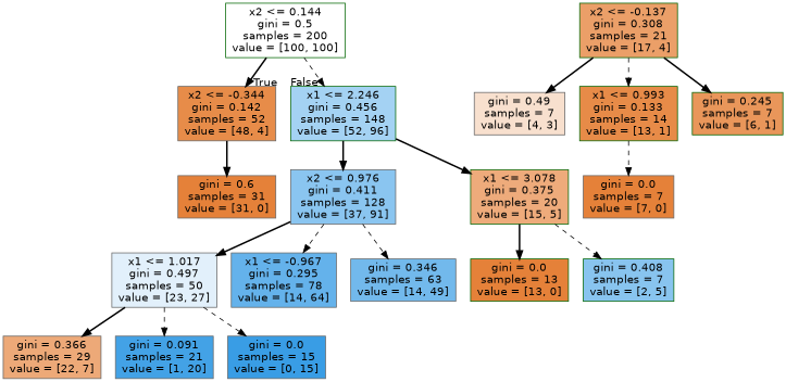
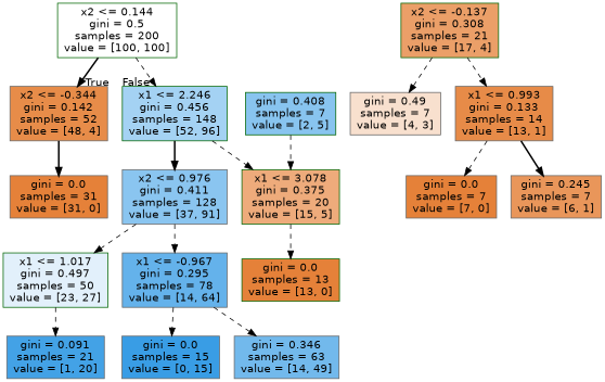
  digraph {
    rankdir=TB
    node [color=gray40 fillcolor="#e58139" fontname=helvetica shape=box style=filled]
    edge [fontname=helvetica style=dashed]
    n1 [color=darkgreen fillcolor="#ffffff" label="x2 <= 0.144\ngini = 0.5\nsamples = 200\nvalue = [100, 100]"]
    n2 [fillcolor="#e78c49" label="x2 <= -0.344\ngini = 0.142\nsamples = 52\nvalue = [48, 4]"]
    n3 [color=darkgreen fillcolor="#a4d2f3" label="x1 <= 2.246\ngini = 0.456\nsamples = 148\nvalue = [52, 96]"]
-   n4 [label="gini = 0.6\nsamples = 31\nvalue = [31, 0]"]
+   n4 [label="gini = 0.0\nsamples = 31\nvalue = [31, 0]"]
    n5 [fillcolor="#8ac5f0" label="x2 <= 0.976\ngini = 0.411\nsamples = 128\nvalue = [37, 91]"]
    n6 [color=darkgreen fillcolor="#eeab7b" label="x1 <= 3.078\ngini = 0.375\nsamples = 20\nvalue = [15, 5]"]
    n7 [color=darkgreen fillcolor="#eb9f68" label="x2 <= -0.137\ngini = 0.308\nsamples = 21\nvalue = [17, 4]"]
    n8 [fillcolor="#f8e0ce" label="gini = 0.49\nsamples = 7\nvalue = [4, 3]"]
-   n9 [color=darkgreen fillcolor="#e78b48" label="x1 <= 0.993\ngini = 0.133\nsamples = 14\nvalue = [13, 1]"]
+   n9 [fillcolor="#e78b48" label="x1 <= 0.993\ngini = 0.133\nsamples = 14\nvalue = [13, 1]"]
    n10 [label="gini = 0.0\nsamples = 7\nvalue = [7, 0]"]
-   n11 [color=darkgreen fillcolor="#e9965a" label="gini = 0.245\nsamples = 7\nvalue = [6, 1]"]
-   n12 [fillcolor="#e2f0fb" label="x1 <= 1.017\ngini = 0.497\nsamples = 50\nvalue = [23, 27]"]
+   n11 [fillcolor="#e9965a" label="gini = 0.245\nsamples = 7\nvalue = [6, 1]"]
+   n12 [color=darkgreen fillcolor="#e2f0fb" label="x1 <= 1.017\ngini = 0.497\nsamples = 50\nvalue = [23, 27]"]
    n13 [fillcolor="#64b2eb" label="x1 <= -0.967\ngini = 0.295\nsamples = 78\nvalue = [14, 64]"]
    n14 [color=darkgreen label="gini = 0.0\nsamples = 13\nvalue = [13, 0]"]
    n15 [color=darkgreen fillcolor="#88c4ef" label="gini = 0.408\nsamples = 7\nvalue = [2, 5]"]
-   n16 [fillcolor="#eda978" label="gini = 0.366\nsamples = 29\nvalue = [22, 7]"]
    n17 [fillcolor="#43a2e6" label="gini = 0.091\nsamples = 21\nvalue = [1, 20]"]
    n18 [fillcolor="#399de5" label="gini = 0.0\nsamples = 15\nvalue = [0, 15]"]
    n19 [fillcolor="#72b9ec" label="gini = 0.346\nsamples = 63\nvalue = [14, 49]"]
    n1 -> n2 [headlabel=True labelangle=-45 labeldistance=2.5 style=bold]
    n1 -> n3 [headlabel=False labelangle=45 labeldistance=2.5]
    n2 -> n4 [style=bold]
    n3 -> n5 [style=bold]
-   n3 -> n6 [style=bold]
-   n5 -> n12 [style=bold]
+   n3 -> n6
+   n5 -> n12
    n5 -> n13
-   n6 -> n14 [style=bold]
-   n6 -> n15
-   n7 -> n8 [style=bold]
+   n6 -> n14
+   n15 -> n6
+   n7 -> n8
    n7 -> n9
    n9 -> n10
-   n7 -> n11 [style=bold]
-   n12 -> n16 [style=bold]
+   n9 -> n11 [style=bold]
    n12 -> n17
-   n12 -> n18
-   n5 -> n19
+   n13 -> n18
+   n13 -> n19
  }
